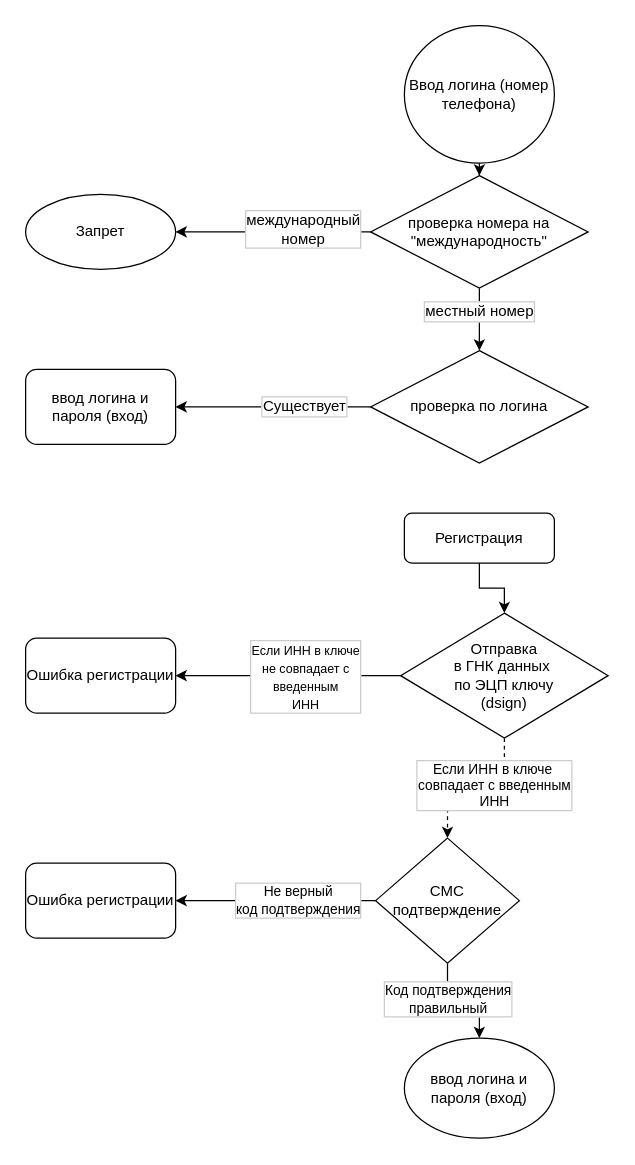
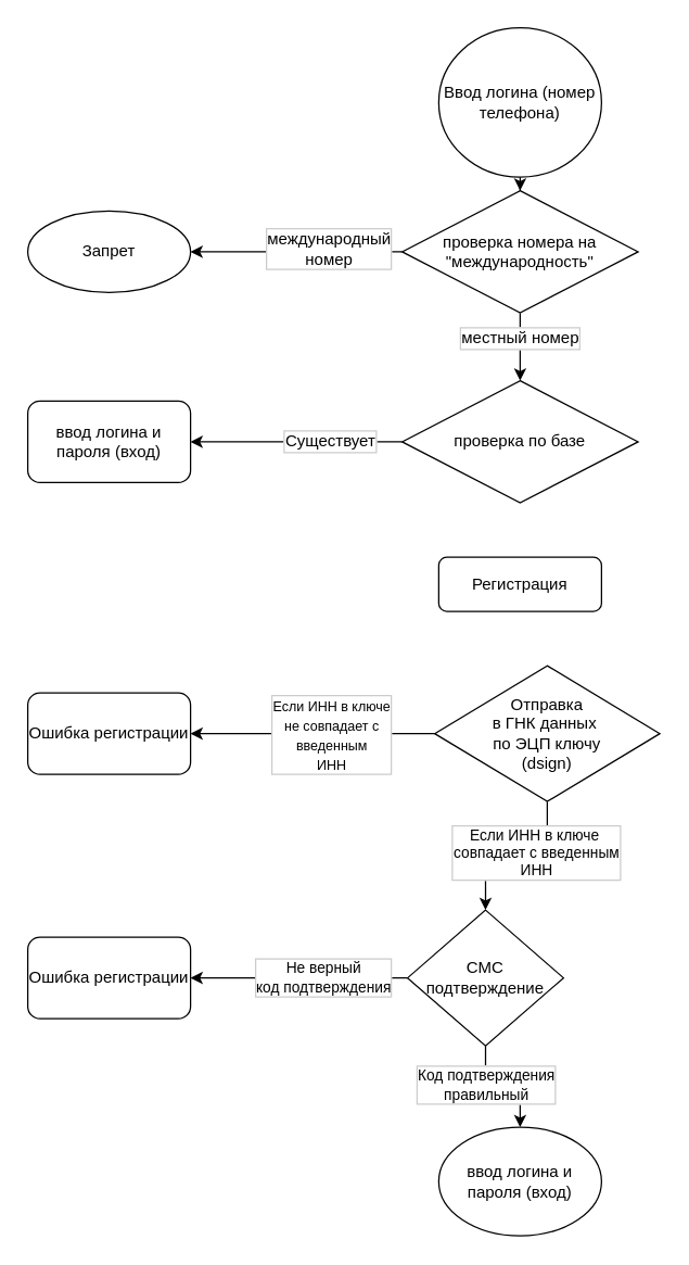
  <mxCell id="0" />
  <mxCell id="1" parent="0" />
  <mxCell id="2" value="" style="edgeStyle=orthogonalEdgeStyle;rounded=0;orthogonalLoop=1;jettySize=auto;html=1;" edge="1" parent="1" source="3" target="8"><mxGeometry relative="1" as="geometry" /></mxCell>
  <mxCell id="3" value="Ввод логина (номер телефона)" style="ellipse;whiteSpace=wrap;html=1;" vertex="1" parent="1"><mxGeometry x="323" y="20" width="120" height="110" as="geometry" /></mxCell>
  <mxCell id="4" value="" style="edgeStyle=orthogonalEdgeStyle;rounded=0;orthogonalLoop=1;jettySize=auto;html=1;entryX=1;entryY=0.5;entryDx=0;entryDy=0;" edge="1" parent="1" source="8" target="12"><mxGeometry relative="1" as="geometry"><mxPoint x="216" y="185" as="targetPoint" /><Array as="points" /></mxGeometry></mxCell>
  <mxCell id="5" value="международный &lt;br&gt;номер" style="text;html=1;resizable=0;points=[];align=center;verticalAlign=middle;labelBackgroundColor=#ffffff;labelBorderColor=#CCCCCC;" vertex="1" connectable="0" parent="4"><mxGeometry x="-0.296" y="-3" relative="1" as="geometry"><mxPoint as="offset" /></mxGeometry></mxCell>
  <mxCell id="6" value="" style="edgeStyle=orthogonalEdgeStyle;rounded=0;orthogonalLoop=1;jettySize=auto;html=1;" edge="1" parent="1" source="8" target="11"><mxGeometry relative="1" as="geometry" /></mxCell>
  <mxCell id="7" value="местный номер" style="text;html=1;resizable=0;points=[];align=center;verticalAlign=middle;labelBackgroundColor=#ffffff;labelBorderColor=#CCCCCC;" vertex="1" connectable="0" parent="6"><mxGeometry x="-0.27" y="-1" relative="1" as="geometry"><mxPoint as="offset" /></mxGeometry></mxCell>
  <mxCell id="8" value="проверка номера на &quot;международность&quot;" style="rhombus;whiteSpace=wrap;html=1;" vertex="1" parent="1"><mxGeometry x="296" y="140" width="174" height="90" as="geometry" /></mxCell>
  <mxCell id="9" value="" style="edgeStyle=orthogonalEdgeStyle;rounded=0;orthogonalLoop=1;jettySize=auto;html=1;entryX=1;entryY=0.5;entryDx=0;entryDy=0;" edge="1" parent="1" source="11" target="13"><mxGeometry relative="1" as="geometry"><mxPoint x="216" y="325" as="targetPoint" /></mxGeometry></mxCell>
  <mxCell id="10" value="Существует" style="text;html=1;resizable=0;points=[];align=center;verticalAlign=middle;labelBackgroundColor=#ffffff;labelBorderColor=#CCCCCC;" vertex="1" connectable="0" parent="9"><mxGeometry x="-0.303" y="-1" relative="1" as="geometry"><mxPoint as="offset" /></mxGeometry></mxCell>
- <mxCell id="11" value="проверка по логина" style="rhombus;whiteSpace=wrap;html=1;" vertex="1" parent="1"><mxGeometry x="296" y="280" width="174" height="90" as="geometry" /></mxCell>
+ <mxCell id="11" value="проверка по базе" style="rhombus;whiteSpace=wrap;html=1;" vertex="1" parent="1"><mxGeometry x="296" y="280" width="174" height="90" as="geometry" /></mxCell>
  <mxCell id="12" value="Запрет" style="ellipse;whiteSpace=wrap;html=1;" vertex="1" parent="1"><mxGeometry x="20" y="155" width="120" height="60" as="geometry" /></mxCell>
  <mxCell id="13" value="ввод логина и пароля (вход)" style="rounded=1;whiteSpace=wrap;html=1;" vertex="1" parent="1"><mxGeometry x="20" y="295" width="120" height="60" as="geometry" /></mxCell>
- <mxCell id="14" value="" style="edgeStyle=orthogonalEdgeStyle;rounded=0;orthogonalLoop=1;jettySize=auto;html=1;entryX=0.5;entryY=0;entryDx=0;entryDy=0;" edge="1" parent="1" source="15" target="21"><mxGeometry relative="1" as="geometry"><mxPoint x="383" y="494" as="targetPoint" /></mxGeometry></mxCell>
  <mxCell id="15" value="Регистрация" style="rounded=1;whiteSpace=wrap;html=1;" vertex="1" parent="1"><mxGeometry x="323" y="410" width="120" height="40" as="geometry" /></mxCell>
  <mxCell id="16" value="" style="edgeStyle=orthogonalEdgeStyle;rounded=0;orthogonalLoop=1;jettySize=auto;html=1;exitX=0;exitY=0.5;exitDx=0;exitDy=0;entryX=1;entryY=0.5;entryDx=0;entryDy=0;" edge="1" parent="1" source="21" target="18"><mxGeometry relative="1" as="geometry"><mxPoint x="284.6" y="544" as="sourcePoint" /><mxPoint x="155.4" y="544" as="targetPoint" /></mxGeometry></mxCell>
  <mxCell id="17" value="&lt;font style=&quot;font-size: 10px&quot;&gt;Если ИНН в ключе &lt;br&gt;не совпадает с &lt;br&gt;введенным&lt;br&gt;ИНН&lt;/font&gt;" style="text;html=1;resizable=0;points=[];align=center;verticalAlign=middle;labelBackgroundColor=#ffffff;labelBorderColor=#CCCCCC;" vertex="1" connectable="0" parent="16"><mxGeometry x="-0.306" y="3" relative="1" as="geometry"><mxPoint x="-14.5" y="-3" as="offset" /></mxGeometry></mxCell>
  <mxCell id="18" value="Ошибка регистрации" style="rounded=1;whiteSpace=wrap;html=1;" vertex="1" parent="1"><mxGeometry x="20" y="510" width="120" height="60" as="geometry" /></mxCell>
- <mxCell id="19" value="" style="edgeStyle=orthogonalEdgeStyle;rounded=0;orthogonalLoop=1;jettySize=auto;html=1;dashed=1;" edge="1" parent="1" source="21" target="26"><mxGeometry relative="1" as="geometry" /></mxCell>
+ <mxCell id="19" value="" style="edgeStyle=orthogonalEdgeStyle;rounded=0;orthogonalLoop=1;jettySize=auto;html=1;" edge="1" parent="1" source="21" target="26"><mxGeometry relative="1" as="geometry" /></mxCell>
  <mxCell id="20" value="Если ИНН в ключе&amp;nbsp;&lt;br style=&quot;font-size: 11px;&quot;&gt;совпадает с введенным&lt;br style=&quot;font-size: 11px;&quot;&gt;ИНН" style="text;html=1;resizable=0;points=[];align=center;verticalAlign=middle;labelBackgroundColor=#ffffff;fontSize=11;labelBorderColor=#CCCCCC;" vertex="1" connectable="0" parent="19"><mxGeometry x="-0.21" y="-1" relative="1" as="geometry"><mxPoint x="1" y="-1.5" as="offset" /></mxGeometry></mxCell>
  <mxCell id="21" value="&lt;span style=&quot;white-space: normal&quot;&gt;Отправка &lt;br&gt;в ГНК данных&amp;nbsp;&lt;/span&gt;&lt;br style=&quot;white-space: normal&quot;&gt;&lt;span style=&quot;white-space: normal&quot;&gt;по ЭЦП ключу &lt;br&gt;(dsign)&lt;/span&gt;" style="rhombus;whiteSpace=wrap;html=1;" vertex="1" parent="1"><mxGeometry x="320" y="490" width="166" height="100" as="geometry" /></mxCell>
  <mxCell id="22" value="" style="edgeStyle=orthogonalEdgeStyle;rounded=0;orthogonalLoop=1;jettySize=auto;html=1;fontSize=11;entryX=1;entryY=0.5;entryDx=0;entryDy=0;" edge="1" parent="1" source="26" target="27"><mxGeometry relative="1" as="geometry"><mxPoint x="220" y="720" as="targetPoint" /></mxGeometry></mxCell>
  <mxCell id="23" value="Не верный &lt;br&gt;код подтверждения" style="text;html=1;resizable=0;points=[];align=center;verticalAlign=middle;labelBackgroundColor=#ffffff;fontSize=11;labelBorderColor=#CCCCCC;" vertex="1" connectable="0" parent="22"><mxGeometry x="-0.215" y="-1" relative="1" as="geometry"><mxPoint as="offset" /></mxGeometry></mxCell>
  <mxCell id="24" value="" style="edgeStyle=orthogonalEdgeStyle;rounded=0;orthogonalLoop=1;jettySize=auto;html=1;fontSize=11;entryX=0.5;entryY=0;entryDx=0;entryDy=0;" edge="1" parent="1" source="26" target="28"><mxGeometry relative="1" as="geometry"><mxPoint x="383" y="850" as="targetPoint" /></mxGeometry></mxCell>
  <mxCell id="25" value="Код подтверждения &lt;br&gt;правильный" style="text;html=1;resizable=0;points=[];align=center;verticalAlign=middle;labelBackgroundColor=#ffffff;fontSize=11;labelBorderColor=#CCCCCC;" vertex="1" connectable="0" parent="24"><mxGeometry x="-0.287" y="2" relative="1" as="geometry"><mxPoint as="offset" /></mxGeometry></mxCell>
  <mxCell id="26" value="СМС &lt;br&gt;подтверждение" style="rhombus;whiteSpace=wrap;html=1;" vertex="1" parent="1"><mxGeometry x="300" y="670" width="115" height="100" as="geometry" /></mxCell>
  <mxCell id="27" value="Ошибка регистрации" style="rounded=1;whiteSpace=wrap;html=1;" vertex="1" parent="1"><mxGeometry x="20" y="690" width="120" height="60" as="geometry" /></mxCell>
  <mxCell id="28" value="&lt;span style=&quot;font-size: 12px ; white-space: normal&quot;&gt;ввод логина и пароля (вход)&lt;/span&gt;" style="ellipse;whiteSpace=wrap;html=1;fontSize=11;" vertex="1" parent="1"><mxGeometry x="323" y="830" width="120" height="80" as="geometry" /></mxCell>
